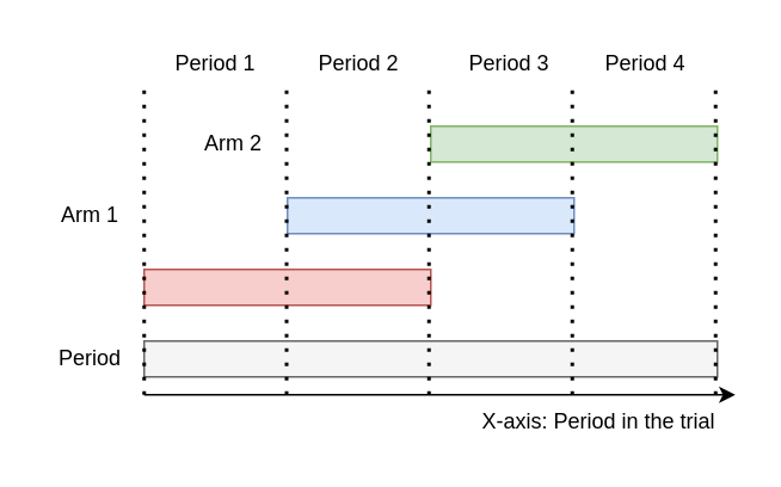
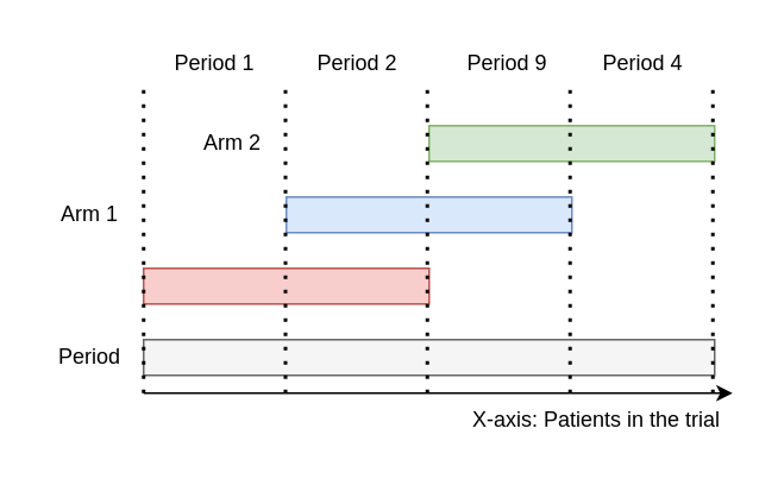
  <mxCell id="0" />
  <mxCell id="1" parent="0" />
  <mxCell id="2" value="" style="rounded=0;whiteSpace=wrap;html=1;fillColor=#f5f5f5;fontColor=#333333;strokeColor=#666666;" parent="1" vertex="1"><mxGeometry x="80" y="190" width="320" height="20" as="geometry" /></mxCell>
  <mxCell id="3" value="" style="rounded=0;whiteSpace=wrap;html=1;fillColor=#f8cecc;strokeColor=#b85450;" parent="1" vertex="1"><mxGeometry x="80" y="150" width="160" height="20" as="geometry" /></mxCell>
  <mxCell id="4" value="" style="rounded=0;whiteSpace=wrap;html=1;fillColor=#d5e8d4;strokeColor=#82b366;" parent="1" vertex="1"><mxGeometry x="240" y="70" width="160" height="20" as="geometry" /></mxCell>
  <mxCell id="5" value="" style="rounded=0;whiteSpace=wrap;html=1;fillColor=#dae8fc;strokeColor=#6c8ebf;" parent="1" vertex="1"><mxGeometry x="160" y="110" width="160" height="20" as="geometry" /></mxCell>
  <mxCell id="6" value="Period" style="text;html=1;strokeColor=none;fillColor=none;align=center;verticalAlign=middle;whiteSpace=wrap;rounded=0;" parent="1" vertex="1"><mxGeometry x="20" y="185" width="60" height="30" as="geometry" /></mxCell>
  <mxCell id="7" value="Arm 1" style="text;html=1;strokeColor=none;fillColor=none;align=center;verticalAlign=middle;whiteSpace=wrap;rounded=0;" parent="1" vertex="1"><mxGeometry x="20" y="105" width="60" height="30" as="geometry" /></mxCell>
  <mxCell id="8" value="Arm 2" style="text;html=1;strokeColor=none;fillColor=none;align=center;verticalAlign=middle;whiteSpace=wrap;rounded=0;" parent="1" vertex="1"><mxGeometry x="100" y="65" width="60" height="30" as="geometry" /></mxCell>
  <mxCell id="9" value="" style="endArrow=classic;html=1;rounded=0;" parent="1" edge="1"><mxGeometry width="50" height="50" relative="1" as="geometry"><mxPoint x="80" y="220" as="sourcePoint" /><mxPoint x="410" y="220" as="targetPoint" /></mxGeometry></mxCell>
- <mxCell id="10" value="X-axis: Period in the trial" style="text;html=1;strokeColor=none;fillColor=none;align=center;verticalAlign=middle;whiteSpace=wrap;rounded=0;" parent="1" vertex="1"><mxGeometry x="254" y="220" width="160" height="30" as="geometry" /></mxCell>
+ <mxCell id="10" value="X-axis: Patients in the trial" style="text;html=1;strokeColor=none;fillColor=none;align=center;verticalAlign=middle;whiteSpace=wrap;rounded=0;" parent="1" vertex="1"><mxGeometry x="254" y="220" width="160" height="30" as="geometry" /></mxCell>
  <mxCell id="11" value="" style="endArrow=none;dashed=1;html=1;dashPattern=1 3;strokeWidth=2;rounded=0;" parent="1" edge="1"><mxGeometry width="50" height="50" relative="1" as="geometry"><mxPoint x="159.5" y="220" as="sourcePoint" /><mxPoint x="159.5" y="50" as="targetPoint" /></mxGeometry></mxCell>
  <mxCell id="12" value="" style="endArrow=none;dashed=1;html=1;dashPattern=1 3;strokeWidth=2;rounded=0;" parent="1" edge="1"><mxGeometry width="50" height="50" relative="1" as="geometry"><mxPoint x="239" y="220" as="sourcePoint" /><mxPoint x="239" y="50" as="targetPoint" /></mxGeometry></mxCell>
  <mxCell id="13" value="" style="endArrow=none;dashed=1;html=1;dashPattern=1 3;strokeWidth=2;rounded=0;" parent="1" edge="1"><mxGeometry width="50" height="50" relative="1" as="geometry"><mxPoint x="319" y="220" as="sourcePoint" /><mxPoint x="319" y="50" as="targetPoint" /></mxGeometry></mxCell>
  <mxCell id="14" value="" style="endArrow=none;dashed=1;html=1;dashPattern=1 3;strokeWidth=2;rounded=0;" parent="1" edge="1"><mxGeometry width="50" height="50" relative="1" as="geometry"><mxPoint x="80" y="220" as="sourcePoint" /><mxPoint x="80" y="50" as="targetPoint" /></mxGeometry></mxCell>
  <mxCell id="15" value="" style="endArrow=none;dashed=1;html=1;dashPattern=1 3;strokeWidth=2;rounded=0;" parent="1" edge="1"><mxGeometry width="50" height="50" relative="1" as="geometry"><mxPoint x="399" y="220" as="sourcePoint" /><mxPoint x="399" y="50" as="targetPoint" /></mxGeometry></mxCell>
  <mxCell id="16" value="Period 1" style="text;html=1;strokeColor=none;fillColor=none;align=center;verticalAlign=middle;whiteSpace=wrap;rounded=0;" vertex="1" parent="1"><mxGeometry x="90" y="20" width="60" height="30" as="geometry" /></mxCell>
  <mxCell id="17" value="Period 2" style="text;html=1;strokeColor=none;fillColor=none;align=center;verticalAlign=middle;whiteSpace=wrap;rounded=0;" vertex="1" parent="1"><mxGeometry x="170" y="20" width="60" height="30" as="geometry" /></mxCell>
- <mxCell id="18" value="Period 3" style="text;html=1;strokeColor=none;fillColor=none;align=center;verticalAlign=middle;whiteSpace=wrap;rounded=0;" vertex="1" parent="1"><mxGeometry x="253.5" y="20" width="60" height="30" as="geometry" /></mxCell>
+ <mxCell id="18" value="Period 9" style="text;html=1;strokeColor=none;fillColor=none;align=center;verticalAlign=middle;whiteSpace=wrap;rounded=0;" vertex="1" parent="1"><mxGeometry x="253.5" y="20" width="60" height="30" as="geometry" /></mxCell>
  <mxCell id="19" value="Period 4" style="text;html=1;strokeColor=none;fillColor=none;align=center;verticalAlign=middle;whiteSpace=wrap;rounded=0;" vertex="1" parent="1"><mxGeometry x="330" y="20" width="60" height="30" as="geometry" /></mxCell>
